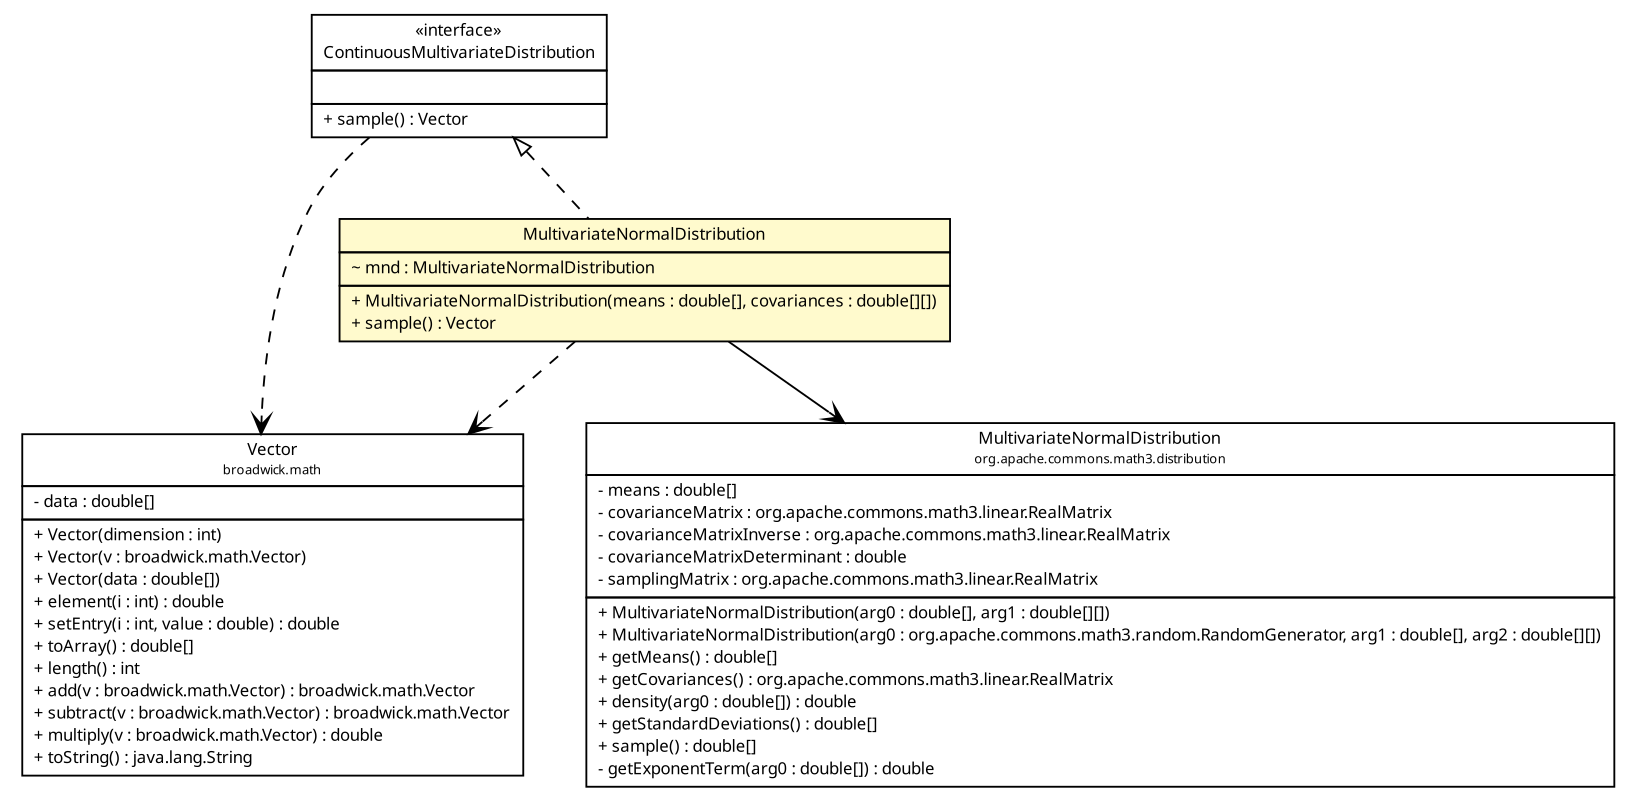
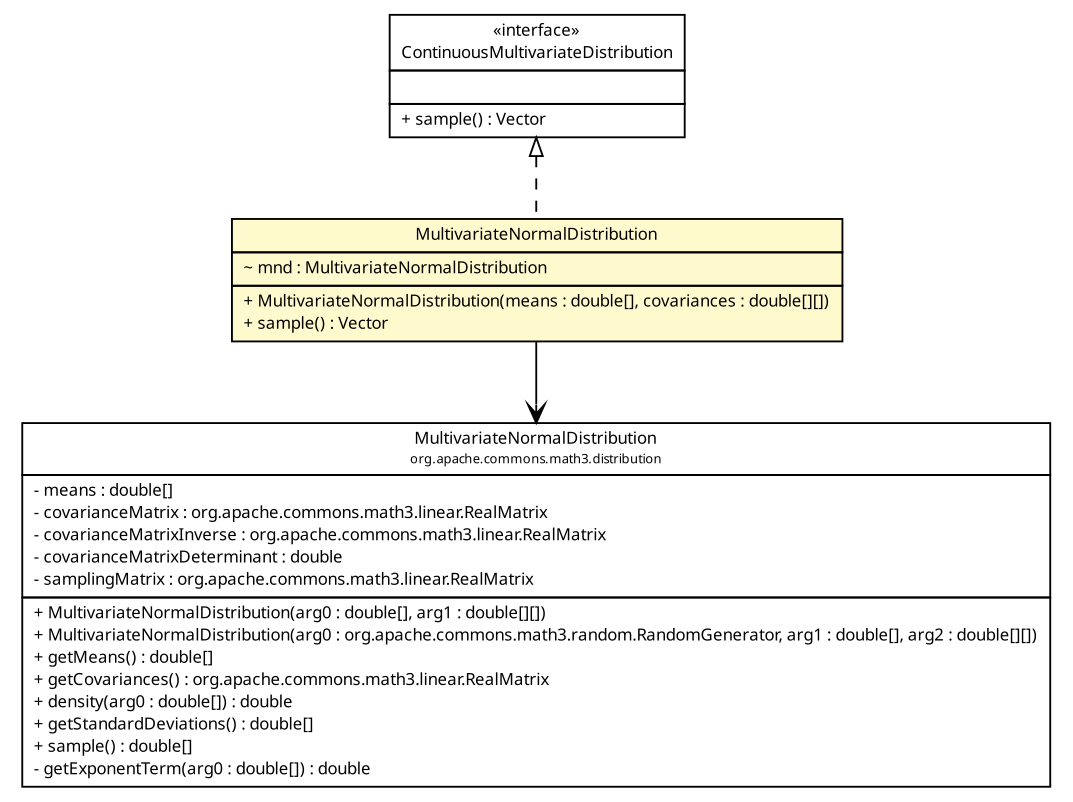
  digraph {
    nodesep=0.25
    ranksep=0.5
    node [fontcolor=black fontname="Trebuchet MS" fontsize=9.0 shape=plaintext]
    edge [arrowhead=open color=black fontcolor=black fontname="Trebuchet MS" fontsize=10.0 headport=p labelfontname="Trebuchet MS" labelfontsize=10 style=dashed tailport=p]
-   n1 [label=<<table title="broadwick.math.Vector" border="0" cellborder="1" cellspacing="0" cellpadding="2" port="p" href="../../math/Vector.html"> 		<tr><td><table border="0" cellspacing="0" cellpadding="1"> <tr><td align="center" balign="center"><font face="Trebuchet MS"> Vector </font></td></tr> <tr><td align="center" balign="center"><font face="Trebuchet MS" point-size="7.0"> broadwick.math </font></td></tr> 		</table></td></tr> 		<tr><td><table border="0" cellspacing="0" cellpadding="1"> <tr><td align="left" balign="left"> - data : double[] </td></tr> 		</table></td></tr> 		<tr><td><table border="0" cellspacing="0" cellpadding="1"> <tr><td align="left" balign="left"> + Vector(dimension : int) </td></tr> <tr><td align="left" balign="left"> + Vector(v : broadwick.math.Vector) </td></tr> <tr><td align="left" balign="left"> + Vector(data : double[]) </td></tr> <tr><td align="left" balign="left"> + element(i : int) : double </td></tr> <tr><td align="left" balign="left"> + setEntry(i : int, value : double) : double </td></tr> <tr><td align="left" balign="left"> + toArray() : double[] </td></tr> <tr><td align="left" balign="left"> + length() : int </td></tr> <tr><td align="left" balign="left"> + add(v : broadwick.math.Vector) : broadwick.math.Vector </td></tr> <tr><td align="left" balign="left"> + subtract(v : broadwick.math.Vector) : broadwick.math.Vector </td></tr> <tr><td align="left" balign="left"> + multiply(v : broadwick.math.Vector) : double </td></tr> <tr><td align="left" balign="left"> + toString() : java.lang.String </td></tr> 		</table></td></tr> 		</table>>]
    n2 [label=<<table title="broadwick.statistics.distributions.MultivariateNormalDistribution" border="0" cellborder="1" cellspacing="0" cellpadding="2" port="p" bgcolor="lemonChiffon" href="./MultivariateNormalDistribution.html"> 		<tr><td><table border="0" cellspacing="0" cellpadding="1"> <tr><td align="center" balign="center"><font face="Trebuchet MS"> MultivariateNormalDistribution </font></td></tr> 		</table></td></tr> 		<tr><td><table border="0" cellspacing="0" cellpadding="1"> <tr><td align="left" balign="left"> ~ mnd : MultivariateNormalDistribution </td></tr> 		</table></td></tr> 		<tr><td><table border="0" cellspacing="0" cellpadding="1"> <tr><td align="left" balign="left"> + MultivariateNormalDistribution(means : double[], covariances : double[][]) </td></tr> <tr><td align="left" balign="left"> + sample() : Vector </td></tr> 		</table></td></tr> 		</table>>]
    n3 [label=<<table title="org.apache.commons.math3.distribution.MultivariateNormalDistribution" border="0" cellborder="1" cellspacing="0" cellpadding="2" port="p" href="http://java.sun.com/j2se/1.4.2/docs/api/org/apache/commons/math3/distribution/MultivariateNormalDistribution.html"> 		<tr><td><table border="0" cellspacing="0" cellpadding="1"> <tr><td align="center" balign="center"><font face="Trebuchet MS"> MultivariateNormalDistribution </font></td></tr> <tr><td align="center" balign="center"><font face="Trebuchet MS" point-size="7.0"> org.apache.commons.math3.distribution </font></td></tr> 		</table></td></tr> 		<tr><td><table border="0" cellspacing="0" cellpadding="1"> <tr><td align="left" balign="left"> - means : double[] </td></tr> <tr><td align="left" balign="left"> - covarianceMatrix : org.apache.commons.math3.linear.RealMatrix </td></tr> <tr><td align="left" balign="left"> - covarianceMatrixInverse : org.apache.commons.math3.linear.RealMatrix </td></tr> <tr><td align="left" balign="left"> - covarianceMatrixDeterminant : double </td></tr> <tr><td align="left" balign="left"> - samplingMatrix : org.apache.commons.math3.linear.RealMatrix </td></tr> 		</table></td></tr> 		<tr><td><table border="0" cellspacing="0" cellpadding="1"> <tr><td align="left" balign="left"> + MultivariateNormalDistribution(arg0 : double[], arg1 : double[][]) </td></tr> <tr><td align="left" balign="left"> + MultivariateNormalDistribution(arg0 : org.apache.commons.math3.random.RandomGenerator, arg1 : double[], arg2 : double[][]) </td></tr> <tr><td align="left" balign="left"> + getMeans() : double[] </td></tr> <tr><td align="left" balign="left"> + getCovariances() : org.apache.commons.math3.linear.RealMatrix </td></tr> <tr><td align="left" balign="left"> + density(arg0 : double[]) : double </td></tr> <tr><td align="left" balign="left"> + getStandardDeviations() : double[] </td></tr> <tr><td align="left" balign="left"> + sample() : double[] </td></tr> <tr><td align="left" balign="left"> - getExponentTerm(arg0 : double[]) : double </td></tr> 		</table></td></tr> 		</table>>]
    n4 [label=<<table title="broadwick.statistics.distributions.ContinuousMultivariateDistribution" border="0" cellborder="1" cellspacing="0" cellpadding="2" port="p" href="./ContinuousMultivariateDistribution.html"> 		<tr><td><table border="0" cellspacing="0" cellpadding="1"> <tr><td align="center" balign="center"> &#171;interface&#187; </td></tr> <tr><td align="center" balign="center"><font face="Trebuchet MS"> ContinuousMultivariateDistribution </font></td></tr> 		</table></td></tr> 		<tr><td><table border="0" cellspacing="0" cellpadding="1"> <tr><td align="left" balign="left">  </td></tr> 		</table></td></tr> 		<tr><td><table border="0" cellspacing="0" cellpadding="1"> <tr><td align="left" balign="left"><font face="Trebuchet MS" point-size="9.0"> + sample() : Vector </font></td></tr> 		</table></td></tr> 		</table>>]
-   n2 -> n1
    n2 -> n3 [style=""]
-   n4 -> n1
    n4 -> n2 [arrowtail=empty dir=back fontsize=10 arrowhead="" color="" fontcolor=""]
  }
